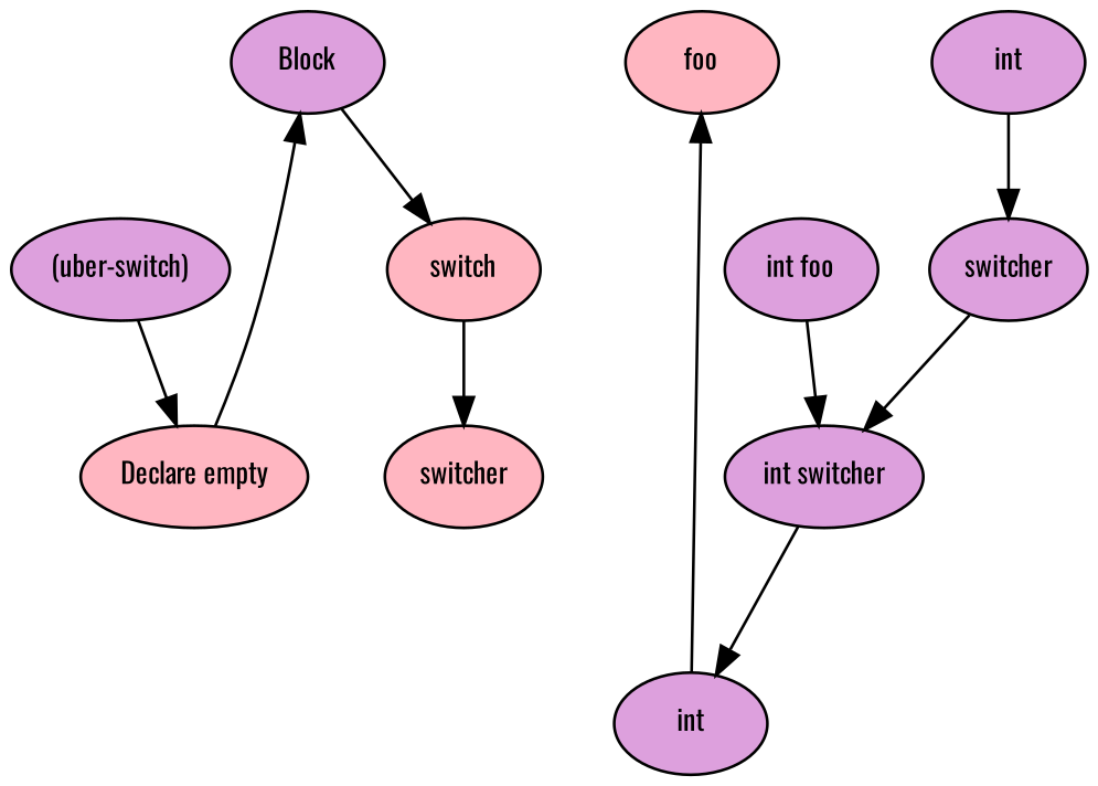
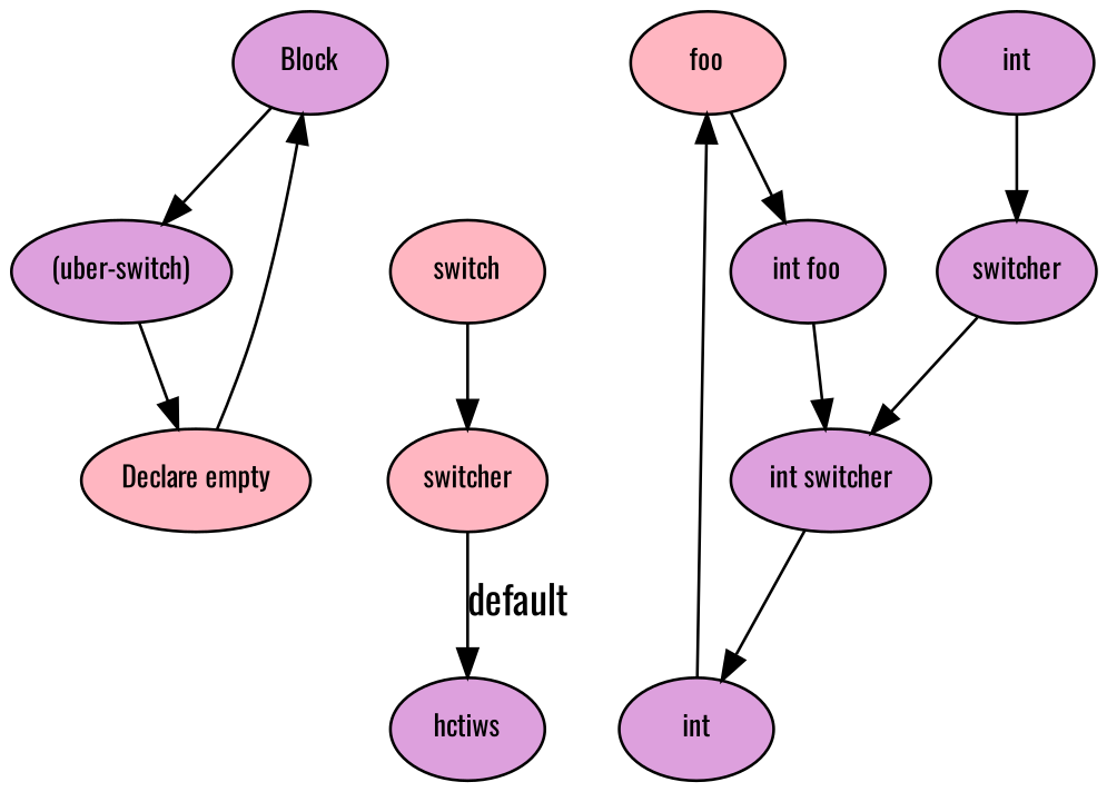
  digraph {
    fontname=Oswald
    node [fillcolor=plum fontname=Oswald fontsize=10 style=filled]
    edge [fontname=Oswald]
+   n1 [label=hctiws]
    n2 [label=Block]
    n3 [label="(uber-switch)"]
    n4 [fillcolor=lightpink label=foo]
    n5 [label="int foo"]
    n6 [label="int switcher"]
    n7 [label=int]
    n8 [fillcolor=lightpink label=switch]
    n9 [fillcolor=lightpink label=switcher]
    n10 [label=switcher]
    n11 [label=int]
    n12 [fillcolor=lightpink label="Declare empty"]
-   n2 -> n8
+   n2 -> n3
    n3 -> n12
+   n4 -> n5
    n5 -> n6
    n6 -> n7
    n7 -> n4
    n8 -> n9
+   n9 -> n1 [label=default]
    n10 -> n6
    n11 -> n10
    n12 -> n2
  }
